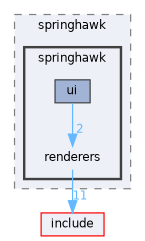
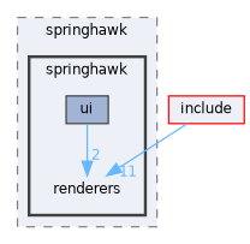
  digraph {
    compound=true
    node [fontname=Helvetica fontsize=10 shape=box style=filled]
    edge [color=steelblue1 fontcolor=steelblue1 fontname=Helvetica fontsize=10 labeldistance=1.5 labelfontname=Helvetica labelfontsize=10]
    n1 [height=0.2 label=renderers shape=plaintext width=0.4 style=""]
    n2 [color=grey25 fillcolor="#a2b4d6" height=0.2 label=ui width=0.4]
    n3 [color=red fillcolor="#edf0f7" height=0.2 label=include width=0.4]
    subgraph cluster_1 {
      bgcolor="#edf0f7"
      fontname=Helvetica
      fontsize=10
      label=springhawk
      pencolor=grey50
      style="filled,dashed"
      subgraph cluster_2 {
        bgcolor="#edf0f7"
        fontname=Helvetica
        fontsize=10
        label=springhawk
        pencolor=grey25
        style="filled,bold"
        n1
        n2
      }
    }
-   n1 -> n3 [headlabel=11]
+   n3 -> n1 [headlabel=11]
    n2 -> n1 [headlabel=2]
  }
